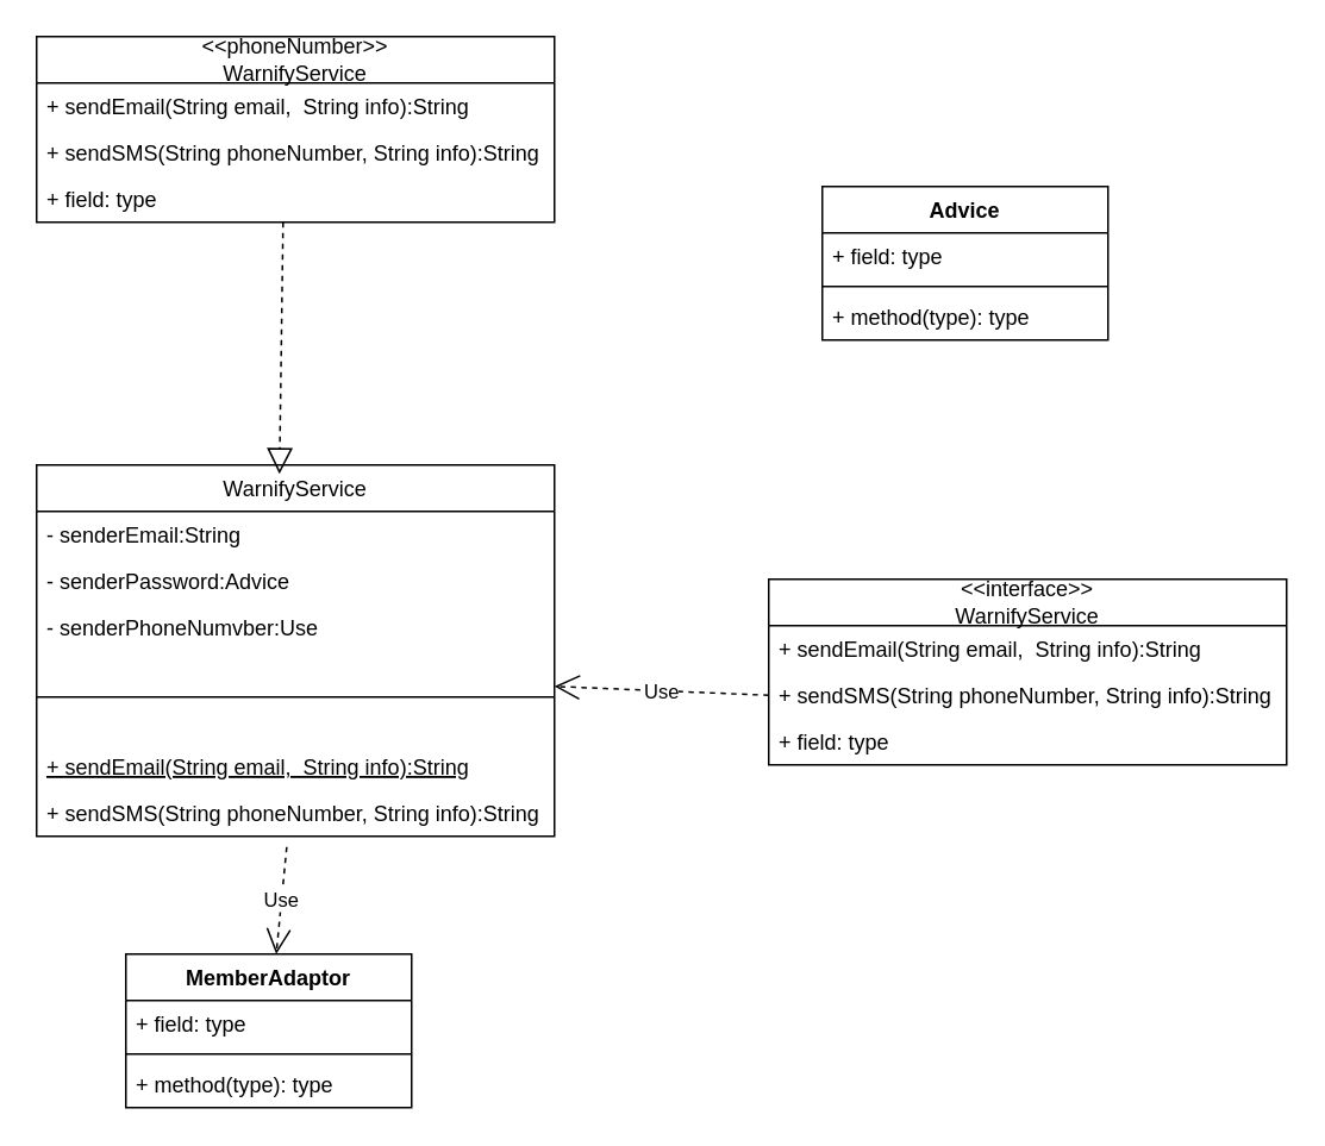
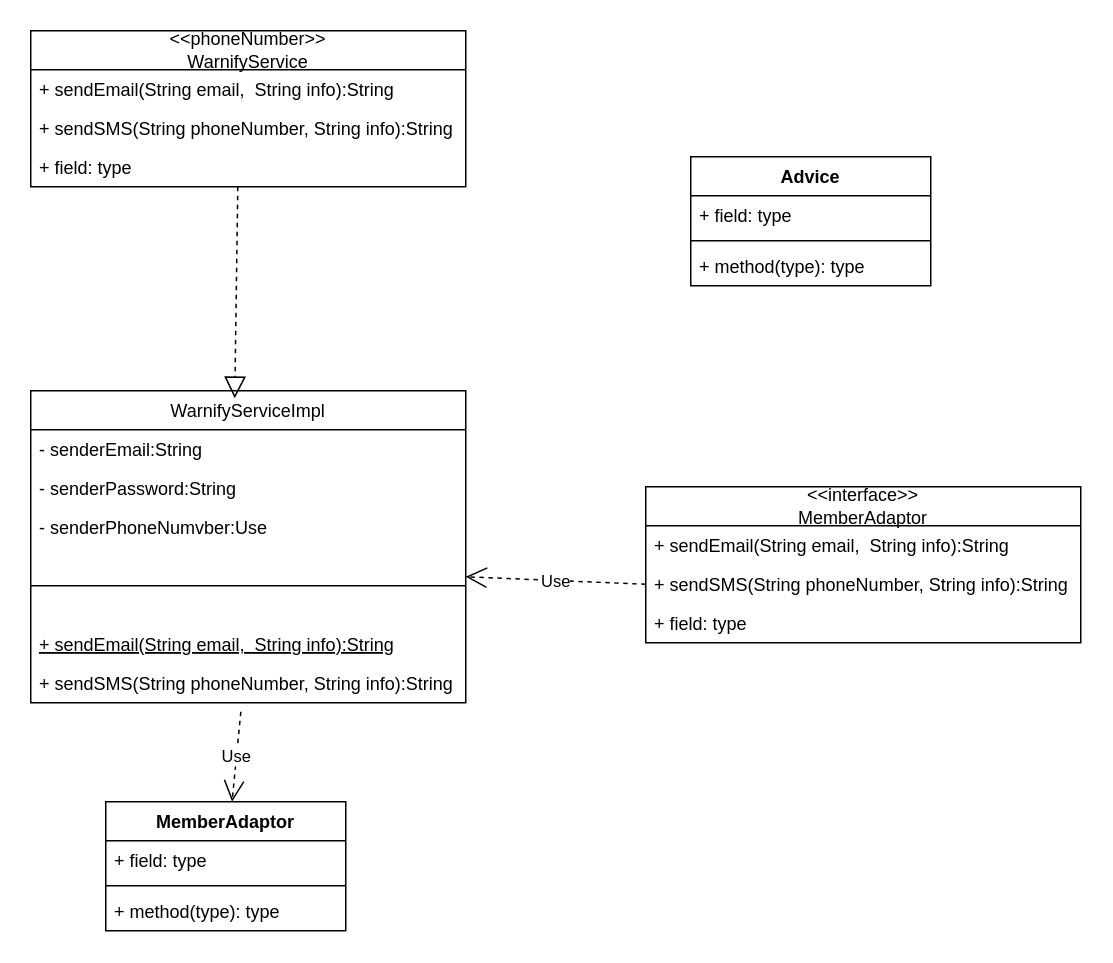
  <mxCell id="0" />
  <mxCell id="1" parent="0" />
- <mxCell id="2" value="WarnifyService" style="swimlane;fontStyle=0;align=center;verticalAlign=top;childLayout=stackLayout;horizontal=1;startSize=26;horizontalStack=0;resizeParent=1;resizeLast=0;collapsible=1;marginBottom=0;rounded=0;shadow=0;strokeWidth=1;" parent="1" vertex="1"><mxGeometry x="20" y="260" width="290" height="208" as="geometry"><mxRectangle x="130" y="380" width="160" height="26" as="alternateBounds" /></mxGeometry></mxCell>
+ <mxCell id="2" value="WarnifyServiceImpl" style="swimlane;fontStyle=0;align=center;verticalAlign=top;childLayout=stackLayout;horizontal=1;startSize=26;horizontalStack=0;resizeParent=1;resizeLast=0;collapsible=1;marginBottom=0;rounded=0;shadow=0;strokeWidth=1;" parent="1" vertex="1"><mxGeometry x="20" y="260" width="290" height="208" as="geometry"><mxRectangle x="130" y="380" width="160" height="26" as="alternateBounds" /></mxGeometry></mxCell>
  <mxCell id="3" value="- senderEmail:String" style="text;align=left;verticalAlign=top;spacingLeft=4;spacingRight=4;overflow=hidden;rotatable=0;points=[[0,0.5],[1,0.5]];portConstraint=eastwest;rounded=0;shadow=0;html=0;" parent="2" vertex="1"><mxGeometry y="26" width="290" height="26" as="geometry" /></mxCell>
- <mxCell id="4" value="- senderPassword:Advice" style="text;align=left;verticalAlign=top;spacingLeft=4;spacingRight=4;overflow=hidden;rotatable=0;points=[[0,0.5],[1,0.5]];portConstraint=eastwest;" parent="2" vertex="1"><mxGeometry y="52" width="290" height="26" as="geometry" /></mxCell>
+ <mxCell id="4" value="- senderPassword:String" style="text;align=left;verticalAlign=top;spacingLeft=4;spacingRight=4;overflow=hidden;rotatable=0;points=[[0,0.5],[1,0.5]];portConstraint=eastwest;" parent="2" vertex="1"><mxGeometry y="52" width="290" height="26" as="geometry" /></mxCell>
  <mxCell id="5" value="- senderPhoneNumvber:Use" style="text;align=left;verticalAlign=top;spacingLeft=4;spacingRight=4;overflow=hidden;rotatable=0;points=[[0,0.5],[1,0.5]];portConstraint=eastwest;" parent="2" vertex="1"><mxGeometry y="78" width="290" height="26" as="geometry" /></mxCell>
  <mxCell id="6" value="" style="line;html=1;strokeWidth=1;align=left;verticalAlign=middle;spacingTop=-1;spacingLeft=3;spacingRight=3;rotatable=0;labelPosition=right;points=[];portConstraint=eastwest;" parent="2" vertex="1"><mxGeometry y="104" width="290" height="52" as="geometry" /></mxCell>
  <mxCell id="7" value="+ sendEmail(String email,  String info):String" style="text;align=left;verticalAlign=top;spacingLeft=4;spacingRight=4;overflow=hidden;rotatable=0;points=[[0,0.5],[1,0.5]];portConstraint=eastwest;fontStyle=4" parent="2" vertex="1"><mxGeometry y="156" width="290" height="26" as="geometry" /></mxCell>
  <mxCell id="8" value="+ sendSMS(String phoneNumber, String info):String" style="text;align=left;verticalAlign=top;spacingLeft=4;spacingRight=4;overflow=hidden;rotatable=0;points=[[0,0.5],[1,0.5]];portConstraint=eastwest;" parent="2" vertex="1"><mxGeometry y="182" width="290" height="26" as="geometry" /></mxCell>
  <mxCell id="9" value="&lt;div&gt;&amp;lt;&amp;lt;phoneNumber&amp;gt;&amp;gt;&lt;/div&gt;WarnifyService" style="swimlane;fontStyle=0;childLayout=stackLayout;horizontal=1;startSize=26;fillColor=none;horizontalStack=0;resizeParent=1;resizeParentMax=0;resizeLast=0;collapsible=1;marginBottom=0;whiteSpace=wrap;html=1;" parent="1" vertex="1"><mxGeometry x="20" y="20" width="290" height="104" as="geometry" /></mxCell>
  <mxCell id="10" value="+ sendEmail(String email,&amp;nbsp; String info):String" style="text;strokeColor=none;fillColor=none;align=left;verticalAlign=top;spacingLeft=4;spacingRight=4;overflow=hidden;rotatable=0;points=[[0,0.5],[1,0.5]];portConstraint=eastwest;whiteSpace=wrap;html=1;" parent="9" vertex="1"><mxGeometry y="26" width="290" height="26" as="geometry" /></mxCell>
  <mxCell id="11" value="+ sendSMS(String phoneNumber, String info):String" style="text;strokeColor=none;fillColor=none;align=left;verticalAlign=top;spacingLeft=4;spacingRight=4;overflow=hidden;rotatable=0;points=[[0,0.5],[1,0.5]];portConstraint=eastwest;whiteSpace=wrap;html=1;" parent="9" vertex="1"><mxGeometry y="52" width="290" height="26" as="geometry" /></mxCell>
  <mxCell id="12" value="+ field: type" style="text;strokeColor=none;fillColor=none;align=left;verticalAlign=top;spacingLeft=4;spacingRight=4;overflow=hidden;rotatable=0;points=[[0,0.5],[1,0.5]];portConstraint=eastwest;whiteSpace=wrap;html=1;" parent="9" vertex="1"><mxGeometry y="78" width="290" height="26" as="geometry" /></mxCell>
  <mxCell id="13" value="Advice" style="swimlane;fontStyle=1;align=center;verticalAlign=top;childLayout=stackLayout;horizontal=1;startSize=26;horizontalStack=0;resizeParent=1;resizeParentMax=0;resizeLast=0;collapsible=1;marginBottom=0;whiteSpace=wrap;html=1;" parent="1" vertex="1"><mxGeometry x="460" y="104" width="160" height="86" as="geometry" /></mxCell>
  <mxCell id="14" value="+ field: type" style="text;strokeColor=none;fillColor=none;align=left;verticalAlign=top;spacingLeft=4;spacingRight=4;overflow=hidden;rotatable=0;points=[[0,0.5],[1,0.5]];portConstraint=eastwest;whiteSpace=wrap;html=1;" parent="13" vertex="1"><mxGeometry y="26" width="160" height="26" as="geometry" /></mxCell>
  <mxCell id="15" value="" style="line;strokeWidth=1;fillColor=none;align=left;verticalAlign=middle;spacingTop=-1;spacingLeft=3;spacingRight=3;rotatable=0;labelPosition=right;points=[];portConstraint=eastwest;strokeColor=inherit;" parent="13" vertex="1"><mxGeometry y="52" width="160" height="8" as="geometry" /></mxCell>
  <mxCell id="16" value="+ method(type): type" style="text;strokeColor=none;fillColor=none;align=left;verticalAlign=top;spacingLeft=4;spacingRight=4;overflow=hidden;rotatable=0;points=[[0,0.5],[1,0.5]];portConstraint=eastwest;whiteSpace=wrap;html=1;" parent="13" vertex="1"><mxGeometry y="60" width="160" height="26" as="geometry" /></mxCell>
- <mxCell id="17" value="&lt;div&gt;&amp;lt;&amp;lt;interface&amp;gt;&amp;gt;&lt;/div&gt;WarnifyService" style="swimlane;fontStyle=0;childLayout=stackLayout;horizontal=1;startSize=26;fillColor=none;horizontalStack=0;resizeParent=1;resizeParentMax=0;resizeLast=0;collapsible=1;marginBottom=0;whiteSpace=wrap;html=1;" parent="1" vertex="1"><mxGeometry x="430" y="324" width="290" height="104" as="geometry" /></mxCell>
+ <mxCell id="17" value="&lt;div&gt;&amp;lt;&amp;lt;interface&amp;gt;&amp;gt;&lt;/div&gt;MemberAdaptor" style="swimlane;fontStyle=0;childLayout=stackLayout;horizontal=1;startSize=26;fillColor=none;horizontalStack=0;resizeParent=1;resizeParentMax=0;resizeLast=0;collapsible=1;marginBottom=0;whiteSpace=wrap;html=1;" parent="1" vertex="1"><mxGeometry x="430" y="324" width="290" height="104" as="geometry" /></mxCell>
  <mxCell id="18" value="+ sendEmail(String email,&amp;nbsp; String info):String" style="text;strokeColor=none;fillColor=none;align=left;verticalAlign=top;spacingLeft=4;spacingRight=4;overflow=hidden;rotatable=0;points=[[0,0.5],[1,0.5]];portConstraint=eastwest;whiteSpace=wrap;html=1;" parent="17" vertex="1"><mxGeometry y="26" width="290" height="26" as="geometry" /></mxCell>
  <mxCell id="19" value="+ sendSMS(String phoneNumber, String info):String" style="text;strokeColor=none;fillColor=none;align=left;verticalAlign=top;spacingLeft=4;spacingRight=4;overflow=hidden;rotatable=0;points=[[0,0.5],[1,0.5]];portConstraint=eastwest;whiteSpace=wrap;html=1;" parent="17" vertex="1"><mxGeometry y="52" width="290" height="26" as="geometry" /></mxCell>
  <mxCell id="20" value="+ field: type" style="text;strokeColor=none;fillColor=none;align=left;verticalAlign=top;spacingLeft=4;spacingRight=4;overflow=hidden;rotatable=0;points=[[0,0.5],[1,0.5]];portConstraint=eastwest;whiteSpace=wrap;html=1;" parent="17" vertex="1"><mxGeometry y="78" width="290" height="26" as="geometry" /></mxCell>
  <mxCell id="21" value="" style="endArrow=block;dashed=1;endFill=0;endSize=12;html=1;rounded=0;exitX=0.476;exitY=1;exitDx=0;exitDy=0;exitPerimeter=0;entryX=0.469;entryY=0.024;entryDx=0;entryDy=0;entryPerimeter=0;" edge="1" parent="1" source="12" target="2"><mxGeometry width="160" relative="1" as="geometry"><mxPoint x="430" y="310" as="sourcePoint" /><mxPoint x="165" y="214" as="targetPoint" /></mxGeometry></mxCell>
  <mxCell id="22" value="Use" style="endArrow=open;endSize=12;dashed=1;html=1;rounded=0;exitX=0;exitY=0.5;exitDx=0;exitDy=0;" edge="1" parent="1" source="19"><mxGeometry width="160" relative="1" as="geometry"><mxPoint x="150" y="434" as="sourcePoint" /><mxPoint x="310" y="384" as="targetPoint" /></mxGeometry></mxCell>
  <mxCell id="23" value="MemberAdaptor" style="swimlane;fontStyle=1;align=center;verticalAlign=top;childLayout=stackLayout;horizontal=1;startSize=26;horizontalStack=0;resizeParent=1;resizeParentMax=0;resizeLast=0;collapsible=1;marginBottom=0;whiteSpace=wrap;html=1;" vertex="1" parent="1"><mxGeometry x="70" y="534" width="160" height="86" as="geometry" /></mxCell>
  <mxCell id="24" value="+ field: type" style="text;strokeColor=none;fillColor=none;align=left;verticalAlign=top;spacingLeft=4;spacingRight=4;overflow=hidden;rotatable=0;points=[[0,0.5],[1,0.5]];portConstraint=eastwest;whiteSpace=wrap;html=1;" vertex="1" parent="23"><mxGeometry y="26" width="160" height="26" as="geometry" /></mxCell>
  <mxCell id="25" value="" style="line;strokeWidth=1;fillColor=none;align=left;verticalAlign=middle;spacingTop=-1;spacingLeft=3;spacingRight=3;rotatable=0;labelPosition=right;points=[];portConstraint=eastwest;strokeColor=inherit;" vertex="1" parent="23"><mxGeometry y="52" width="160" height="8" as="geometry" /></mxCell>
  <mxCell id="26" value="+ method(type): type" style="text;strokeColor=none;fillColor=none;align=left;verticalAlign=top;spacingLeft=4;spacingRight=4;overflow=hidden;rotatable=0;points=[[0,0.5],[1,0.5]];portConstraint=eastwest;whiteSpace=wrap;html=1;" vertex="1" parent="23"><mxGeometry y="60" width="160" height="26" as="geometry" /></mxCell>
  <mxCell id="27" value="Use" style="endArrow=open;endSize=12;dashed=1;html=1;rounded=0;exitX=0.483;exitY=1.231;exitDx=0;exitDy=0;exitPerimeter=0;" edge="1" parent="1" source="8" target="23"><mxGeometry width="160" relative="1" as="geometry"><mxPoint x="440" y="399" as="sourcePoint" /><mxPoint x="320" y="394" as="targetPoint" /></mxGeometry></mxCell>
